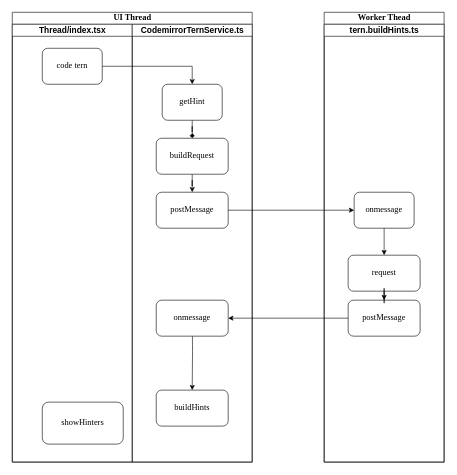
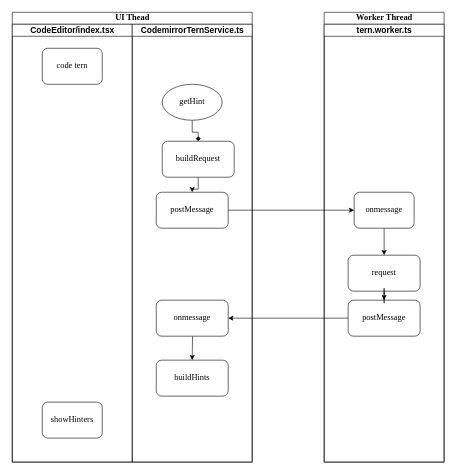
  <mxCell id="0" />
  <mxCell id="1" parent="0" />
- <mxCell id="2" value="UI Thread" style="swimlane;html=1;childLayout=stackLayout;startSize=20;rounded=0;shadow=0;labelBackgroundColor=none;strokeWidth=1;fontFamily=Verdana;fontSize=14;align=center;" parent="1" vertex="1"><mxGeometry x="20" y="20" width="400" height="750" as="geometry" /></mxCell>
- <mxCell id="3" value="Thread/index.tsx" style="swimlane;html=1;startSize=20;fontSize=14;" parent="2" vertex="1"><mxGeometry y="20" width="200" height="730" as="geometry" /></mxCell>
+ <mxCell id="2" value="UI Thead" style="swimlane;html=1;childLayout=stackLayout;startSize=20;rounded=0;shadow=0;labelBackgroundColor=none;strokeWidth=1;fontFamily=Verdana;fontSize=14;align=center;" parent="1" vertex="1"><mxGeometry x="20" y="20" width="400" height="750" as="geometry" /></mxCell>
+ <mxCell id="3" value="CodeEditor/index.tsx" style="swimlane;html=1;startSize=20;fontSize=14;" parent="2" vertex="1"><mxGeometry y="20" width="200" height="730" as="geometry" /></mxCell>
  <mxCell id="4" value="code tern" style="rounded=1;whiteSpace=wrap;html=1;shadow=0;labelBackgroundColor=none;strokeWidth=1;fontFamily=Verdana;fontSize=14;align=center;" parent="3" vertex="1"><mxGeometry x="50" y="40" width="100" height="60" as="geometry" /></mxCell>
- <mxCell id="5" value="showHinters" style="rounded=1;whiteSpace=wrap;html=1;shadow=0;labelBackgroundColor=none;strokeWidth=1;fontFamily=Verdana;fontSize=14;align=center;" parent="3" vertex="1"><mxGeometry x="50" y="630" width="135" height="70" as="geometry" /></mxCell>
+ <mxCell id="5" value="showHinters" style="rounded=1;whiteSpace=wrap;html=1;shadow=0;labelBackgroundColor=none;strokeWidth=1;fontFamily=Verdana;fontSize=14;align=center;" parent="3" vertex="1"><mxGeometry x="50" y="630" width="100" height="60" as="geometry" /></mxCell>
  <mxCell id="6" value="CodemirrorTernService.ts" style="swimlane;html=1;startSize=20;fontSize=14;" parent="2" vertex="1"><mxGeometry x="200" y="20" width="200" height="730" as="geometry" /></mxCell>
  <mxCell id="7" value="" style="edgeStyle=orthogonalEdgeStyle;rounded=0;orthogonalLoop=1;jettySize=auto;html=1;endArrow=diamond;" edge="1" parent="6" source="8" target="10"><mxGeometry relative="1" as="geometry" /></mxCell>
- <mxCell id="8" value="getHint" style="rounded=1;whiteSpace=wrap;html=1;shadow=0;labelBackgroundColor=none;strokeWidth=1;fontFamily=Verdana;fontSize=14;align=center;" parent="6" vertex="1"><mxGeometry x="50" y="100" width="100" height="60" as="geometry" /></mxCell>
+ <mxCell id="8" value="getHint" style="ellipse;whiteSpace=wrap;html=1;shadow=0;labelBackgroundColor=none;strokeWidth=1;fontFamily=Verdana;fontSize=14;align=center;" parent="6" vertex="1"><mxGeometry x="50" y="100" width="100" height="60" as="geometry" /></mxCell>
  <mxCell id="9" value="" style="edgeStyle=orthogonalEdgeStyle;rounded=0;orthogonalLoop=1;jettySize=auto;html=1;" edge="1" parent="6" source="10" target="11"><mxGeometry relative="1" as="geometry" /></mxCell>
- <mxCell id="10" value="buildRequest" style="whiteSpace=wrap;html=1;fontSize=14;fontFamily=Verdana;rounded=1;shadow=0;labelBackgroundColor=none;strokeWidth=1;" vertex="1" parent="6"><mxGeometry x="40" y="190" width="120" height="60" as="geometry" /></mxCell>
+ <mxCell id="10" value="buildRequest" style="whiteSpace=wrap;html=1;fontSize=14;fontFamily=Verdana;rounded=1;shadow=0;labelBackgroundColor=none;strokeWidth=1;" vertex="1" parent="6"><mxGeometry x="50" y="195" width="120" height="60" as="geometry" /></mxCell>
  <mxCell id="11" value="postMessage" style="whiteSpace=wrap;html=1;fontSize=14;fontFamily=Verdana;rounded=1;shadow=0;labelBackgroundColor=none;strokeWidth=1;" vertex="1" parent="6"><mxGeometry x="40" y="280" width="120" height="60" as="geometry" /></mxCell>
  <mxCell id="12" value="" style="edgeStyle=orthogonalEdgeStyle;rounded=0;orthogonalLoop=1;jettySize=auto;html=1;" edge="1" parent="6" target="14"><mxGeometry relative="1" as="geometry"><mxPoint x="100" y="480" as="sourcePoint" /></mxGeometry></mxCell>
  <mxCell id="13" value="onmessage" style="whiteSpace=wrap;html=1;fontSize=14;fontFamily=Verdana;rounded=1;shadow=0;labelBackgroundColor=none;strokeWidth=1;" vertex="1" parent="6"><mxGeometry x="40" y="460" width="120" height="60" as="geometry" /></mxCell>
- <mxCell id="14" value="buildHints" style="whiteSpace=wrap;html=1;fontSize=14;fontFamily=Verdana;rounded=1;shadow=0;labelBackgroundColor=none;strokeWidth=1;" vertex="1" parent="6"><mxGeometry x="40" y="610" width="120" height="60" as="geometry" /></mxCell>
- <mxCell id="15" style="edgeStyle=orthogonalEdgeStyle;rounded=0;orthogonalLoop=1;jettySize=auto;html=1;entryX=0.5;entryY=0;entryDx=0;entryDy=0;" edge="1" parent="2" source="4" target="8"><mxGeometry relative="1" as="geometry" /></mxCell>
- <mxCell id="16" value="Worker Thead" style="swimlane;html=1;childLayout=stackLayout;startSize=20;rounded=0;shadow=0;labelBackgroundColor=none;strokeWidth=1;fontFamily=Verdana;fontSize=14;align=center;" vertex="1" parent="1"><mxGeometry x="540" y="20" width="200" height="750" as="geometry" /></mxCell>
- <mxCell id="17" value="tern.buildHints.ts" style="swimlane;html=1;startSize=20;fontSize=14;" vertex="1" parent="16"><mxGeometry y="20" width="200" height="730" as="geometry" /></mxCell>
+ <mxCell id="14" value="buildHints" style="whiteSpace=wrap;html=1;fontSize=14;fontFamily=Verdana;rounded=1;shadow=0;labelBackgroundColor=none;strokeWidth=1;" vertex="1" parent="6"><mxGeometry x="40" y="560" width="120" height="60" as="geometry" /></mxCell>
+ <mxCell id="16" value="Worker Thread" style="swimlane;html=1;childLayout=stackLayout;startSize=20;rounded=0;shadow=0;labelBackgroundColor=none;strokeWidth=1;fontFamily=Verdana;fontSize=14;align=center;" vertex="1" parent="1"><mxGeometry x="540" y="20" width="200" height="750" as="geometry" /></mxCell>
+ <mxCell id="17" value="tern.worker.ts" style="swimlane;html=1;startSize=20;fontSize=14;" vertex="1" parent="16"><mxGeometry y="20" width="200" height="730" as="geometry" /></mxCell>
  <mxCell id="18" value="request" style="whiteSpace=wrap;html=1;fontSize=14;fontFamily=Verdana;rounded=1;shadow=0;labelBackgroundColor=none;strokeWidth=1;" vertex="1" parent="17"><mxGeometry x="40" y="385" width="120" height="60" as="geometry" /></mxCell>
  <mxCell id="19" value="onmessage" style="rounded=1;whiteSpace=wrap;html=1;shadow=0;labelBackgroundColor=none;strokeWidth=1;fontFamily=Verdana;fontSize=14;align=center;" vertex="1" parent="17"><mxGeometry x="50" y="280" width="100" height="60" as="geometry" /></mxCell>
  <mxCell id="20" style="edgeStyle=orthogonalEdgeStyle;rounded=0;orthogonalLoop=1;jettySize=auto;html=1;" edge="1" parent="17" source="19" target="18"><mxGeometry relative="1" as="geometry" /></mxCell>
  <mxCell id="21" value="postMessage" style="whiteSpace=wrap;html=1;fontSize=14;fontFamily=Verdana;rounded=1;shadow=0;labelBackgroundColor=none;strokeWidth=1;" vertex="1" parent="17"><mxGeometry x="40" y="460" width="120" height="60" as="geometry" /></mxCell>
  <mxCell id="22" style="edgeStyle=orthogonalEdgeStyle;rounded=0;orthogonalLoop=1;jettySize=auto;html=1;" edge="1" parent="17" source="18" target="21"><mxGeometry relative="1" as="geometry" /></mxCell>
  <mxCell id="23" style="edgeStyle=orthogonalEdgeStyle;rounded=0;orthogonalLoop=1;jettySize=auto;html=1;" edge="1" parent="1" source="11" target="19"><mxGeometry relative="1" as="geometry" /></mxCell>
  <mxCell id="24" style="edgeStyle=orthogonalEdgeStyle;rounded=0;orthogonalLoop=1;jettySize=auto;html=1;" edge="1" parent="1" source="21" target="13"><mxGeometry relative="1" as="geometry" /></mxCell>
